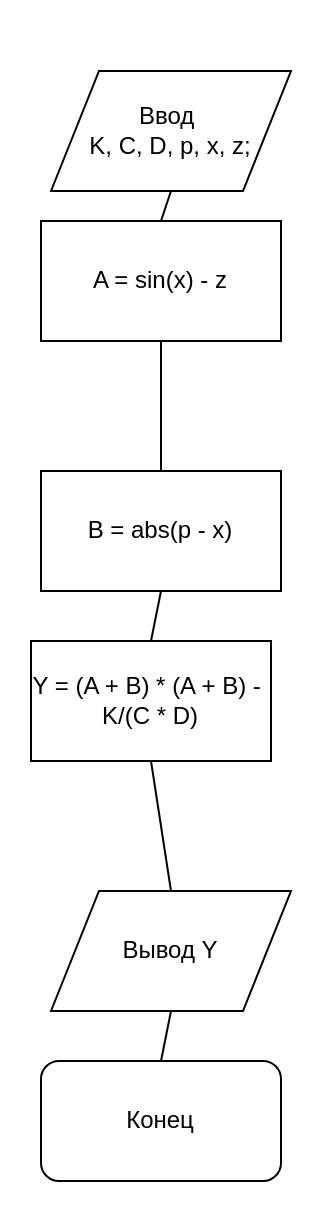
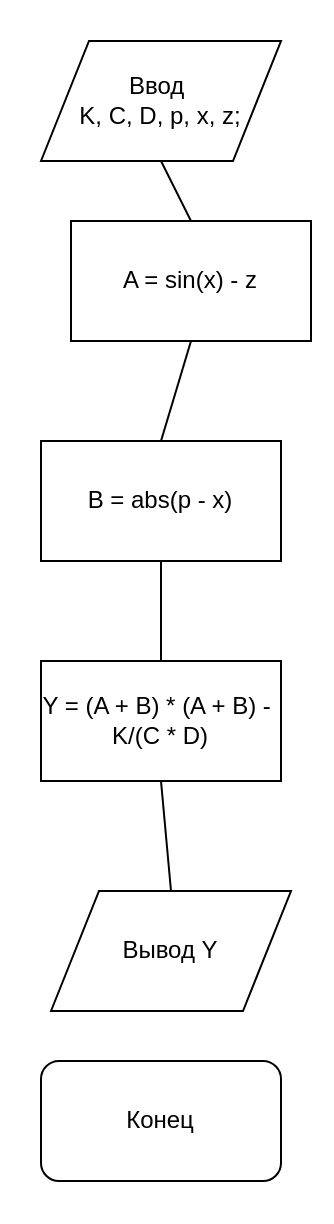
  <mxCell id="0" />
  <mxCell id="1" parent="0" />
- <mxCell id="2" value="&lt;span style=&quot;text-align: left&quot;&gt;A = sin(x) - z&lt;/span&gt;" style="rounded=0;whiteSpace=wrap;html=1;" vertex="1" parent="1"><mxGeometry x="20" y="110" width="120" height="60" as="geometry" /></mxCell>
- <mxCell id="3" value="&lt;span style=&quot;text-align: left&quot;&gt;B = abs(p - x)&lt;/span&gt;" style="rounded=0;whiteSpace=wrap;html=1;" vertex="1" parent="1"><mxGeometry x="20" y="235" width="120" height="60" as="geometry" /></mxCell>
+ <mxCell id="2" value="&lt;span style=&quot;text-align: left&quot;&gt;A = sin(x) - z&lt;/span&gt;" style="rounded=0;whiteSpace=wrap;html=1;" vertex="1" parent="1"><mxGeometry x="35" y="110" width="120" height="60" as="geometry" /></mxCell>
+ <mxCell id="3" value="&lt;span style=&quot;text-align: left&quot;&gt;B = abs(p - x)&lt;/span&gt;" style="rounded=0;whiteSpace=wrap;html=1;" vertex="1" parent="1"><mxGeometry x="20" y="220" width="120" height="60" as="geometry" /></mxCell>
  <mxCell id="4" value="" style="endArrow=none;html=1;entryX=0.5;entryY=1;entryDx=0;entryDy=0;exitX=0.5;exitY=0;exitDx=0;exitDy=0;" edge="1" parent="1" source="3" target="2"><mxGeometry width="50" height="50" relative="1" as="geometry"><mxPoint x="-24" y="440" as="sourcePoint" /><mxPoint x="26" y="390" as="targetPoint" /></mxGeometry></mxCell>
- <mxCell id="5" value="&lt;span style=&quot;text-align: left&quot;&gt;Y = (A + B) * (A + B) -&amp;nbsp;&lt;/span&gt;&lt;br style=&quot;text-align: left&quot;&gt;&lt;span style=&quot;text-align: left&quot;&gt;K/(C * D)&lt;/span&gt;" style="rounded=0;whiteSpace=wrap;html=1;" vertex="1" parent="1"><mxGeometry x="15" y="320" width="120" height="60" as="geometry" /></mxCell>
+ <mxCell id="5" value="&lt;span style=&quot;text-align: left&quot;&gt;Y = (A + B) * (A + B) -&amp;nbsp;&lt;/span&gt;&lt;br style=&quot;text-align: left&quot;&gt;&lt;span style=&quot;text-align: left&quot;&gt;K/(C * D)&lt;/span&gt;" style="rounded=0;whiteSpace=wrap;html=1;" vertex="1" parent="1"><mxGeometry x="20" y="330" width="120" height="60" as="geometry" /></mxCell>
  <mxCell id="6" value="" style="endArrow=none;html=1;entryX=0.5;entryY=1;entryDx=0;entryDy=0;exitX=0.5;exitY=0;exitDx=0;exitDy=0;" edge="1" parent="1" source="5" target="3"><mxGeometry width="50" height="50" relative="1" as="geometry"><mxPoint x="-24" y="520" as="sourcePoint" /><mxPoint x="26" y="470" as="targetPoint" /></mxGeometry></mxCell>
  <mxCell id="7" value="Вывод Y" style="shape=parallelogram;perimeter=parallelogramPerimeter;whiteSpace=wrap;html=1;" vertex="1" parent="1"><mxGeometry x="25" y="445" width="120" height="60" as="geometry" /></mxCell>
  <mxCell id="8" value="" style="endArrow=none;html=1;entryX=0.5;entryY=1;entryDx=0;entryDy=0;exitX=0.5;exitY=0;exitDx=0;exitDy=0;" edge="1" parent="1" source="7" target="5"><mxGeometry width="50" height="50" relative="1" as="geometry"><mxPoint x="-24" y="590" as="sourcePoint" /><mxPoint x="26" y="540" as="targetPoint" /></mxGeometry></mxCell>
- <mxCell id="9" value="Ввод&amp;nbsp;&lt;br&gt;K, C, D, p, x, z;" style="shape=parallelogram;perimeter=parallelogramPerimeter;whiteSpace=wrap;html=1;" vertex="1" parent="1"><mxGeometry x="25" y="35" width="120" height="60" as="geometry" /></mxCell>
+ <mxCell id="9" value="Ввод&amp;nbsp;&lt;br&gt;K, C, D, p, x, z;" style="shape=parallelogram;perimeter=parallelogramPerimeter;whiteSpace=wrap;html=1;" vertex="1" parent="1"><mxGeometry x="20" y="20" width="120" height="60" as="geometry" /></mxCell>
  <mxCell id="10" value="" style="endArrow=none;html=1;entryX=0.5;entryY=1;entryDx=0;entryDy=0;exitX=0.5;exitY=0;exitDx=0;exitDy=0;" edge="1" parent="1" source="2" target="9"><mxGeometry width="50" height="50" relative="1" as="geometry"><mxPoint x="-114" y="350" as="sourcePoint" /><mxPoint x="-64" y="240" as="targetPoint" /></mxGeometry></mxCell>
  <mxCell id="11" value="Конец" style="rounded=1;whiteSpace=wrap;html=1;" vertex="1" parent="1"><mxGeometry x="20" y="530" width="120" height="60" as="geometry" /></mxCell>
- <mxCell id="12" value="" style="endArrow=none;html=1;entryX=0.5;entryY=1;entryDx=0;entryDy=0;exitX=0.5;exitY=0;exitDx=0;exitDy=0;" edge="1" parent="1" source="11" target="7"><mxGeometry width="50" height="50" relative="1" as="geometry"><mxPoint x="16" y="660" as="sourcePoint" /><mxPoint x="66" y="610" as="targetPoint" /></mxGeometry></mxCell>
